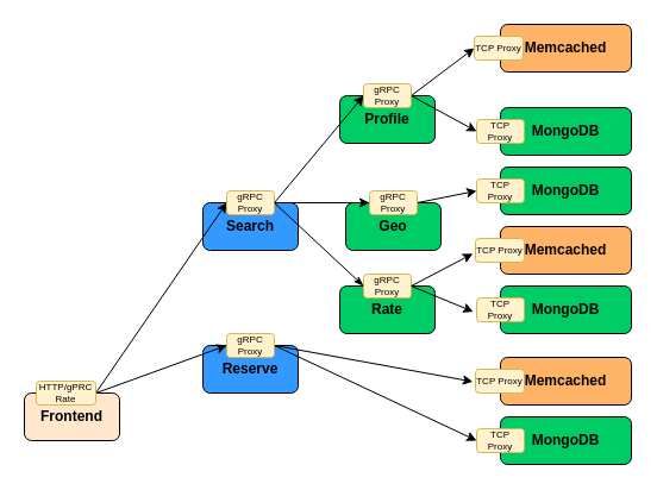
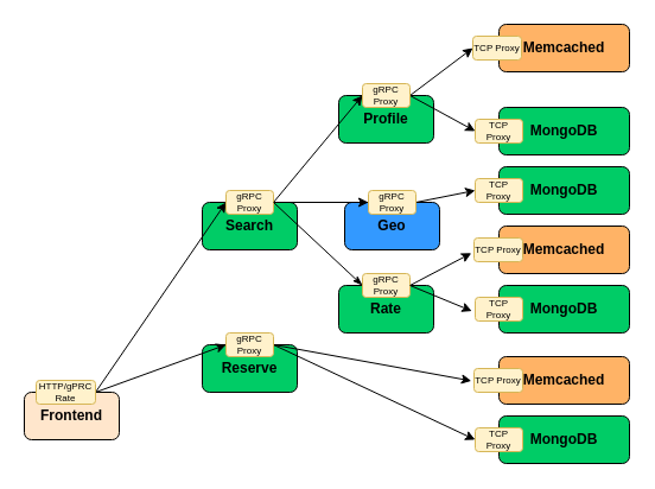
  <mxCell id="0" />
  <mxCell id="1" parent="0" />
- <mxCell id="2" value="&lt;b&gt;Reserve&lt;/b&gt;" style="rounded=1;whiteSpace=wrap;html=1;fillColor=#3399FF;" vertex="1" parent="1"><mxGeometry x="170" y="290" width="80" height="40" as="geometry" /></mxCell>
+ <mxCell id="2" value="&lt;b&gt;Reserve&lt;/b&gt;" style="rounded=1;whiteSpace=wrap;html=1;fillColor=#00cc66;" vertex="1" parent="1"><mxGeometry x="170" y="290" width="80" height="40" as="geometry" /></mxCell>
  <mxCell id="3" value="&lt;b&gt;Rate&lt;/b&gt;" style="rounded=1;whiteSpace=wrap;html=1;fillColor=#00cc66;" vertex="1" parent="1"><mxGeometry x="285" y="240" width="80" height="40" as="geometry" /></mxCell>
  <mxCell id="4" value="&lt;b&gt;Profile&lt;/b&gt;" style="rounded=1;whiteSpace=wrap;html=1;fillColor=#00cc66;" vertex="1" parent="1"><mxGeometry x="285" y="80" width="80" height="40" as="geometry" /></mxCell>
- <mxCell id="5" value="&lt;b&gt;Geo&lt;/b&gt;" style="rounded=1;whiteSpace=wrap;html=1;fillColor=#00cc66;" vertex="1" parent="1"><mxGeometry x="290" y="170" width="80" height="40" as="geometry" /></mxCell>
- <mxCell id="6" value="&lt;b&gt;Search&lt;/b&gt;" style="rounded=1;whiteSpace=wrap;html=1;fillColor=#3399FF;" vertex="1" parent="1"><mxGeometry x="170" y="170" width="80" height="40" as="geometry" /></mxCell>
+ <mxCell id="5" value="&lt;b&gt;Geo&lt;/b&gt;" style="rounded=1;whiteSpace=wrap;html=1;fillColor=#3399FF;" vertex="1" parent="1"><mxGeometry x="290" y="170" width="80" height="40" as="geometry" /></mxCell>
+ <mxCell id="6" value="&lt;b&gt;Search&lt;/b&gt;" style="rounded=1;whiteSpace=wrap;html=1;fillColor=#00cc66;" vertex="1" parent="1"><mxGeometry x="170" y="170" width="80" height="40" as="geometry" /></mxCell>
  <mxCell id="7" style="edgeStyle=none;rounded=0;orthogonalLoop=1;jettySize=auto;html=1;exitX=0.75;exitY=0;exitDx=0;exitDy=0;entryX=0;entryY=0.5;entryDx=0;entryDy=0;" edge="1" parent="1" source="9" target="28"><mxGeometry relative="1" as="geometry" /></mxCell>
  <mxCell id="8" style="edgeStyle=none;rounded=0;orthogonalLoop=1;jettySize=auto;html=1;exitX=0.75;exitY=0;exitDx=0;exitDy=0;entryX=0;entryY=0.5;entryDx=0;entryDy=0;" edge="1" parent="1" source="9" target="27"><mxGeometry relative="1" as="geometry" /></mxCell>
  <mxCell id="9" value="&lt;b&gt;Frontend&lt;/b&gt;" style="rounded=1;whiteSpace=wrap;html=1;fillColor=#ffe6cc;" vertex="1" parent="1"><mxGeometry x="20" y="330" width="80" height="40" as="geometry" /></mxCell>
  <mxCell id="10" style="rounded=0;orthogonalLoop=1;jettySize=auto;html=1;exitX=0.75;exitY=0;exitDx=0;exitDy=0;entryX=0;entryY=0.5;entryDx=0;entryDy=0;" edge="1" parent="1" source="6" target="29"><mxGeometry relative="1" as="geometry" /></mxCell>
  <mxCell id="11" style="edgeStyle=none;rounded=0;orthogonalLoop=1;jettySize=auto;html=1;exitX=0.75;exitY=0;exitDx=0;exitDy=0;entryX=0;entryY=0.5;entryDx=0;entryDy=0;" edge="1" parent="1" source="6" target="30"><mxGeometry relative="1" as="geometry" /></mxCell>
  <mxCell id="12" style="edgeStyle=none;rounded=0;orthogonalLoop=1;jettySize=auto;html=1;entryX=-0.054;entryY=0.52;entryDx=0;entryDy=0;entryPerimeter=0;" edge="1" parent="1" target="39"><mxGeometry relative="1" as="geometry"><mxPoint x="230" y="290" as="sourcePoint" /></mxGeometry></mxCell>
  <mxCell id="13" style="edgeStyle=none;rounded=0;orthogonalLoop=1;jettySize=auto;html=1;exitX=0.75;exitY=0;exitDx=0;exitDy=0;entryX=0;entryY=0.5;entryDx=0;entryDy=0;" edge="1" parent="1" source="2" target="40"><mxGeometry relative="1" as="geometry" /></mxCell>
  <mxCell id="14" style="edgeStyle=none;rounded=0;orthogonalLoop=1;jettySize=auto;html=1;exitX=0.75;exitY=0;exitDx=0;exitDy=0;entryX=0;entryY=0.5;entryDx=0;entryDy=0;" edge="1" parent="1" source="4" target="33"><mxGeometry relative="1" as="geometry"><mxPoint x="390" y="40" as="targetPoint" /></mxGeometry></mxCell>
  <mxCell id="15" style="edgeStyle=none;rounded=0;orthogonalLoop=1;jettySize=auto;html=1;exitX=0.75;exitY=0;exitDx=0;exitDy=0;entryX=0;entryY=0.5;entryDx=0;entryDy=0;" edge="1" parent="1" source="4" target="34"><mxGeometry relative="1" as="geometry" /></mxCell>
  <mxCell id="16" style="edgeStyle=none;rounded=0;orthogonalLoop=1;jettySize=auto;html=1;exitX=1;exitY=0.5;exitDx=0;exitDy=0;entryX=0;entryY=0.5;entryDx=0;entryDy=0;" edge="1" parent="1" source="30" target="35"><mxGeometry relative="1" as="geometry" /></mxCell>
  <mxCell id="17" style="edgeStyle=none;rounded=0;orthogonalLoop=1;jettySize=auto;html=1;exitX=1;exitY=0.5;exitDx=0;exitDy=0;entryX=0;entryY=0.5;entryDx=0;entryDy=0;startArrow=none;" edge="1" parent="1" source="36" target="20"><mxGeometry relative="1" as="geometry" /></mxCell>
  <mxCell id="18" style="edgeStyle=none;rounded=0;orthogonalLoop=1;jettySize=auto;html=1;exitX=1;exitY=0.5;exitDx=0;exitDy=0;entryX=-0.07;entryY=0.58;entryDx=0;entryDy=0;entryPerimeter=0;" edge="1" parent="1" source="31" target="38"><mxGeometry relative="1" as="geometry" /></mxCell>
  <mxCell id="19" value="&lt;b&gt;Memcached&lt;/b&gt;" style="rounded=1;whiteSpace=wrap;html=1;fillColor=#FFB366;" vertex="1" parent="1"><mxGeometry x="420" y="20" width="110" height="40" as="geometry" /></mxCell>
  <mxCell id="20" value="&lt;b&gt;Memcached&lt;/b&gt;" style="rounded=1;whiteSpace=wrap;html=1;fillColor=#FFB366;" vertex="1" parent="1"><mxGeometry x="420" y="190" width="110" height="40" as="geometry" /></mxCell>
  <mxCell id="21" value="&lt;b&gt;Memcached&lt;/b&gt;" style="rounded=1;whiteSpace=wrap;html=1;fillColor=#FFB366;" vertex="1" parent="1"><mxGeometry x="420" y="300" width="110" height="40" as="geometry" /></mxCell>
  <mxCell id="22" value="&lt;b&gt;MongoDB&lt;/b&gt;" style="rounded=1;whiteSpace=wrap;html=1;fillColor=#00CC66;" vertex="1" parent="1"><mxGeometry x="420" y="90" width="110" height="40" as="geometry" /></mxCell>
  <mxCell id="23" value="&lt;b&gt;MongoDB&lt;/b&gt;" style="rounded=1;whiteSpace=wrap;html=1;fillColor=#00CC66;" vertex="1" parent="1"><mxGeometry x="420" y="140" width="110" height="40" as="geometry" /></mxCell>
  <mxCell id="24" value="&lt;b&gt;MongoDB&lt;/b&gt;" style="rounded=1;whiteSpace=wrap;html=1;fillColor=#00CC66;" vertex="1" parent="1"><mxGeometry x="420" y="240" width="110" height="40" as="geometry" /></mxCell>
  <mxCell id="25" value="&lt;b&gt;MongoDB&lt;/b&gt;" style="rounded=1;whiteSpace=wrap;html=1;fillColor=#00CC66;" vertex="1" parent="1"><mxGeometry x="420" y="350" width="110" height="40" as="geometry" /></mxCell>
  <mxCell id="26" value="&lt;font style=&quot;font-size: 8px&quot;&gt;HTTP/gPRC Rate&lt;/font&gt;" style="rounded=1;whiteSpace=wrap;html=1;fontSize=7;fillColor=#fff2cc;strokeColor=#d6b656;" vertex="1" parent="1"><mxGeometry x="30" y="320" width="50" height="20" as="geometry" /></mxCell>
  <mxCell id="27" value="&lt;font style=&quot;font-size: 8px&quot;&gt;gRPC Proxy&lt;/font&gt;" style="rounded=1;whiteSpace=wrap;html=1;fontSize=7;fillColor=#fff2cc;strokeColor=#d6b656;" vertex="1" parent="1"><mxGeometry x="190" y="280" width="40" height="20" as="geometry" /></mxCell>
  <mxCell id="28" value="&lt;font style=&quot;font-size: 8px&quot;&gt;gRPC Proxy&lt;/font&gt;" style="rounded=1;whiteSpace=wrap;html=1;fontSize=7;fillColor=#fff2cc;strokeColor=#d6b656;" vertex="1" parent="1"><mxGeometry x="190" y="160" width="40" height="20" as="geometry" /></mxCell>
  <mxCell id="29" value="&lt;font style=&quot;font-size: 8px&quot;&gt;gRPC Proxy&lt;/font&gt;" style="rounded=1;whiteSpace=wrap;html=1;fontSize=7;fillColor=#fff2cc;strokeColor=#d6b656;" vertex="1" parent="1"><mxGeometry x="305" y="70" width="40" height="20" as="geometry" /></mxCell>
  <mxCell id="30" value="&lt;font style=&quot;font-size: 8px&quot;&gt;gRPC Proxy&lt;/font&gt;" style="rounded=1;whiteSpace=wrap;html=1;fontSize=7;fillColor=#fff2cc;strokeColor=#d6b656;" vertex="1" parent="1"><mxGeometry x="310" y="160" width="40" height="20" as="geometry" /></mxCell>
  <mxCell id="31" value="&lt;font style=&quot;font-size: 8px&quot;&gt;gRPC Proxy&lt;/font&gt;" style="rounded=1;whiteSpace=wrap;html=1;fontSize=7;fillColor=#fff2cc;strokeColor=#d6b656;" vertex="1" parent="1"><mxGeometry x="305" y="230" width="40" height="20" as="geometry" /></mxCell>
  <mxCell id="32" value="" style="edgeStyle=none;rounded=0;orthogonalLoop=1;jettySize=auto;html=1;exitX=1;exitY=0.5;exitDx=0;exitDy=0;endArrow=classicThin;entryX=0;entryY=0.5;entryDx=0;entryDy=0;endFill=1;" edge="1" parent="1" source="28" target="31"><mxGeometry relative="1" as="geometry"><mxPoint x="250" y="190" as="sourcePoint" /><mxPoint x="240" y="260" as="targetPoint" /></mxGeometry></mxCell>
  <mxCell id="33" value="&lt;font style=&quot;font-size: 8px&quot;&gt;TCP Proxy&lt;/font&gt;" style="rounded=1;whiteSpace=wrap;html=1;fontSize=7;fillColor=#fff2cc;strokeColor=#d6b656;" vertex="1" parent="1"><mxGeometry x="398" y="30" width="41" height="20" as="geometry" /></mxCell>
  <mxCell id="34" value="&lt;font style=&quot;font-size: 8px&quot;&gt;TCP Proxy&lt;/font&gt;" style="rounded=1;whiteSpace=wrap;html=1;fontSize=7;fillColor=#fff2cc;strokeColor=#d6b656;" vertex="1" parent="1"><mxGeometry x="400" y="100" width="40" height="20" as="geometry" /></mxCell>
  <mxCell id="35" value="&lt;font style=&quot;font-size: 8px&quot;&gt;TCP Proxy&lt;/font&gt;" style="rounded=1;whiteSpace=wrap;html=1;fontSize=7;fillColor=#fff2cc;strokeColor=#d6b656;" vertex="1" parent="1"><mxGeometry x="400" y="150" width="40" height="20" as="geometry" /></mxCell>
  <mxCell id="36" value="&lt;font style=&quot;font-size: 8px&quot;&gt;TCP Proxy&lt;/font&gt;" style="rounded=1;whiteSpace=wrap;html=1;fontSize=7;fillColor=#fff2cc;strokeColor=#d6b656;" vertex="1" parent="1"><mxGeometry x="399" y="200" width="41" height="20" as="geometry" /></mxCell>
  <mxCell id="37" value="" style="edgeStyle=none;rounded=0;orthogonalLoop=1;jettySize=auto;html=1;exitX=1;exitY=0.5;exitDx=0;exitDy=0;endArrow=classic;entryX=-0.054;entryY=0.64;entryDx=0;entryDy=0;entryPerimeter=0;endFill=1;" edge="1" parent="1" source="31" target="36"><mxGeometry relative="1" as="geometry"><mxPoint x="365" y="260" as="sourcePoint" /><mxPoint x="400" y="220" as="targetPoint" /></mxGeometry></mxCell>
  <mxCell id="38" value="&lt;font style=&quot;font-size: 8px&quot;&gt;TCP Proxy&lt;/font&gt;" style="rounded=1;whiteSpace=wrap;html=1;fontSize=7;fillColor=#fff2cc;strokeColor=#d6b656;" vertex="1" parent="1"><mxGeometry x="400" y="250" width="40" height="20" as="geometry" /></mxCell>
  <mxCell id="39" value="&lt;font style=&quot;font-size: 8px&quot;&gt;TCP Proxy&lt;/font&gt;" style="rounded=1;whiteSpace=wrap;html=1;fontSize=7;fillColor=#fff2cc;strokeColor=#d6b656;" vertex="1" parent="1"><mxGeometry x="399" y="310" width="41" height="20" as="geometry" /></mxCell>
  <mxCell id="40" value="&lt;font style=&quot;font-size: 8px&quot;&gt;TCP Proxy&lt;/font&gt;" style="rounded=1;whiteSpace=wrap;html=1;fontSize=7;fillColor=#fff2cc;strokeColor=#d6b656;" vertex="1" parent="1"><mxGeometry x="400" y="360" width="40" height="20" as="geometry" /></mxCell>
